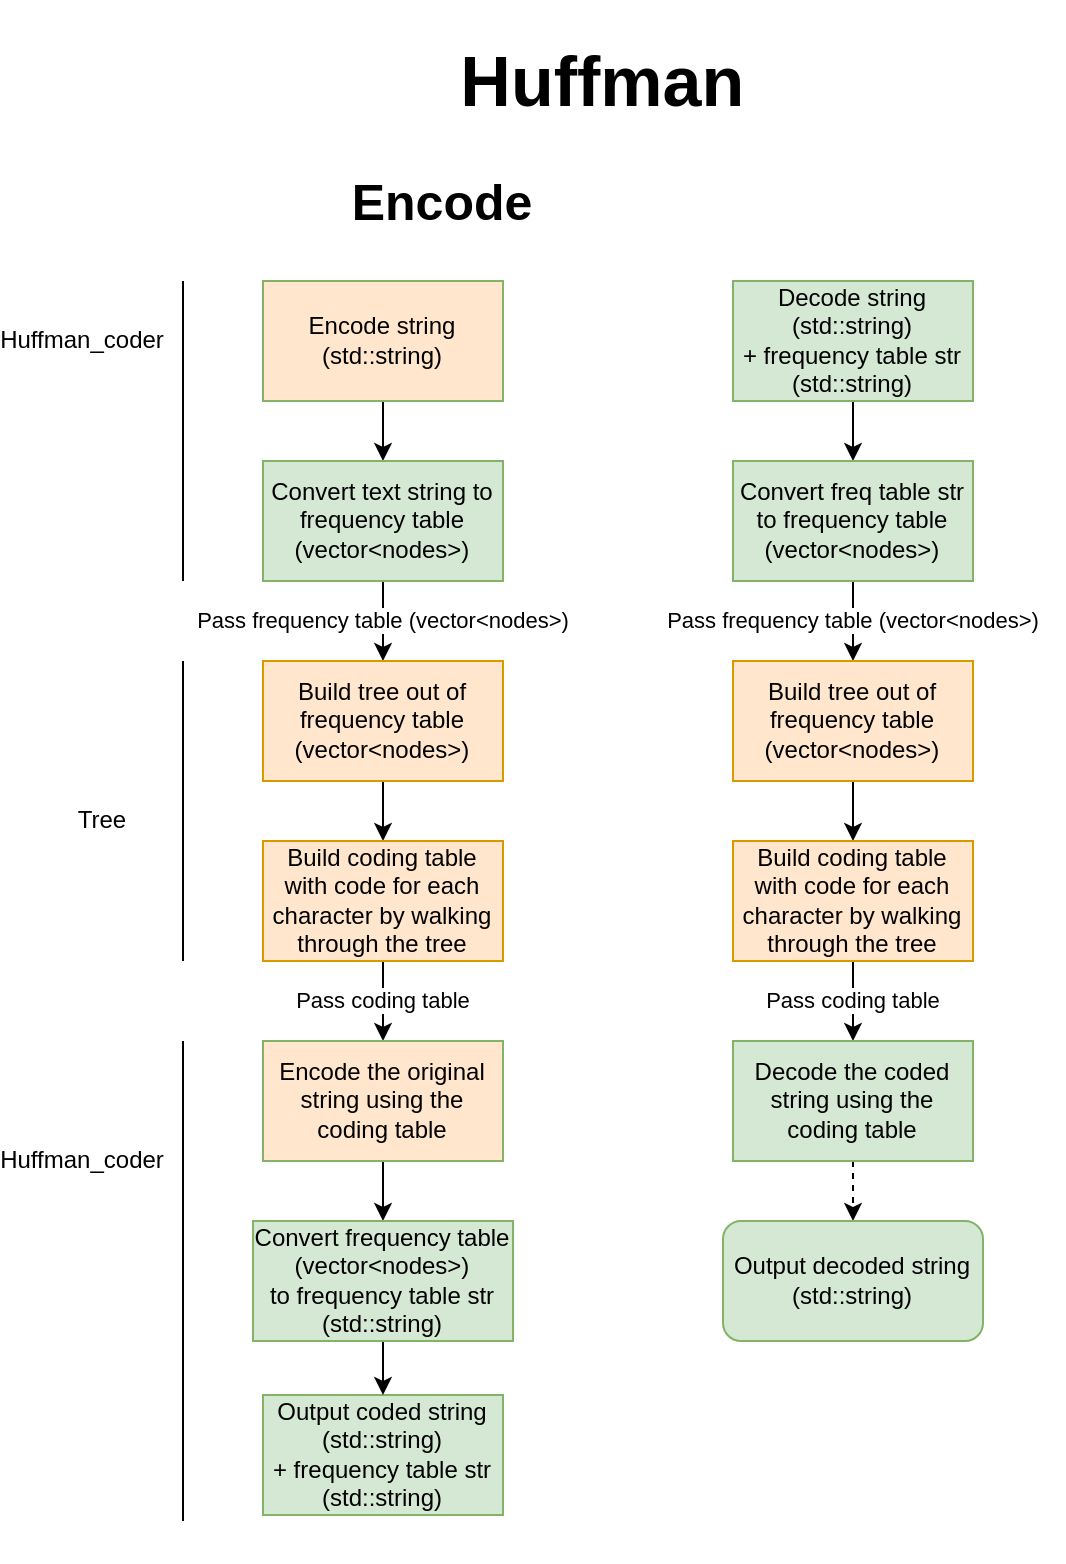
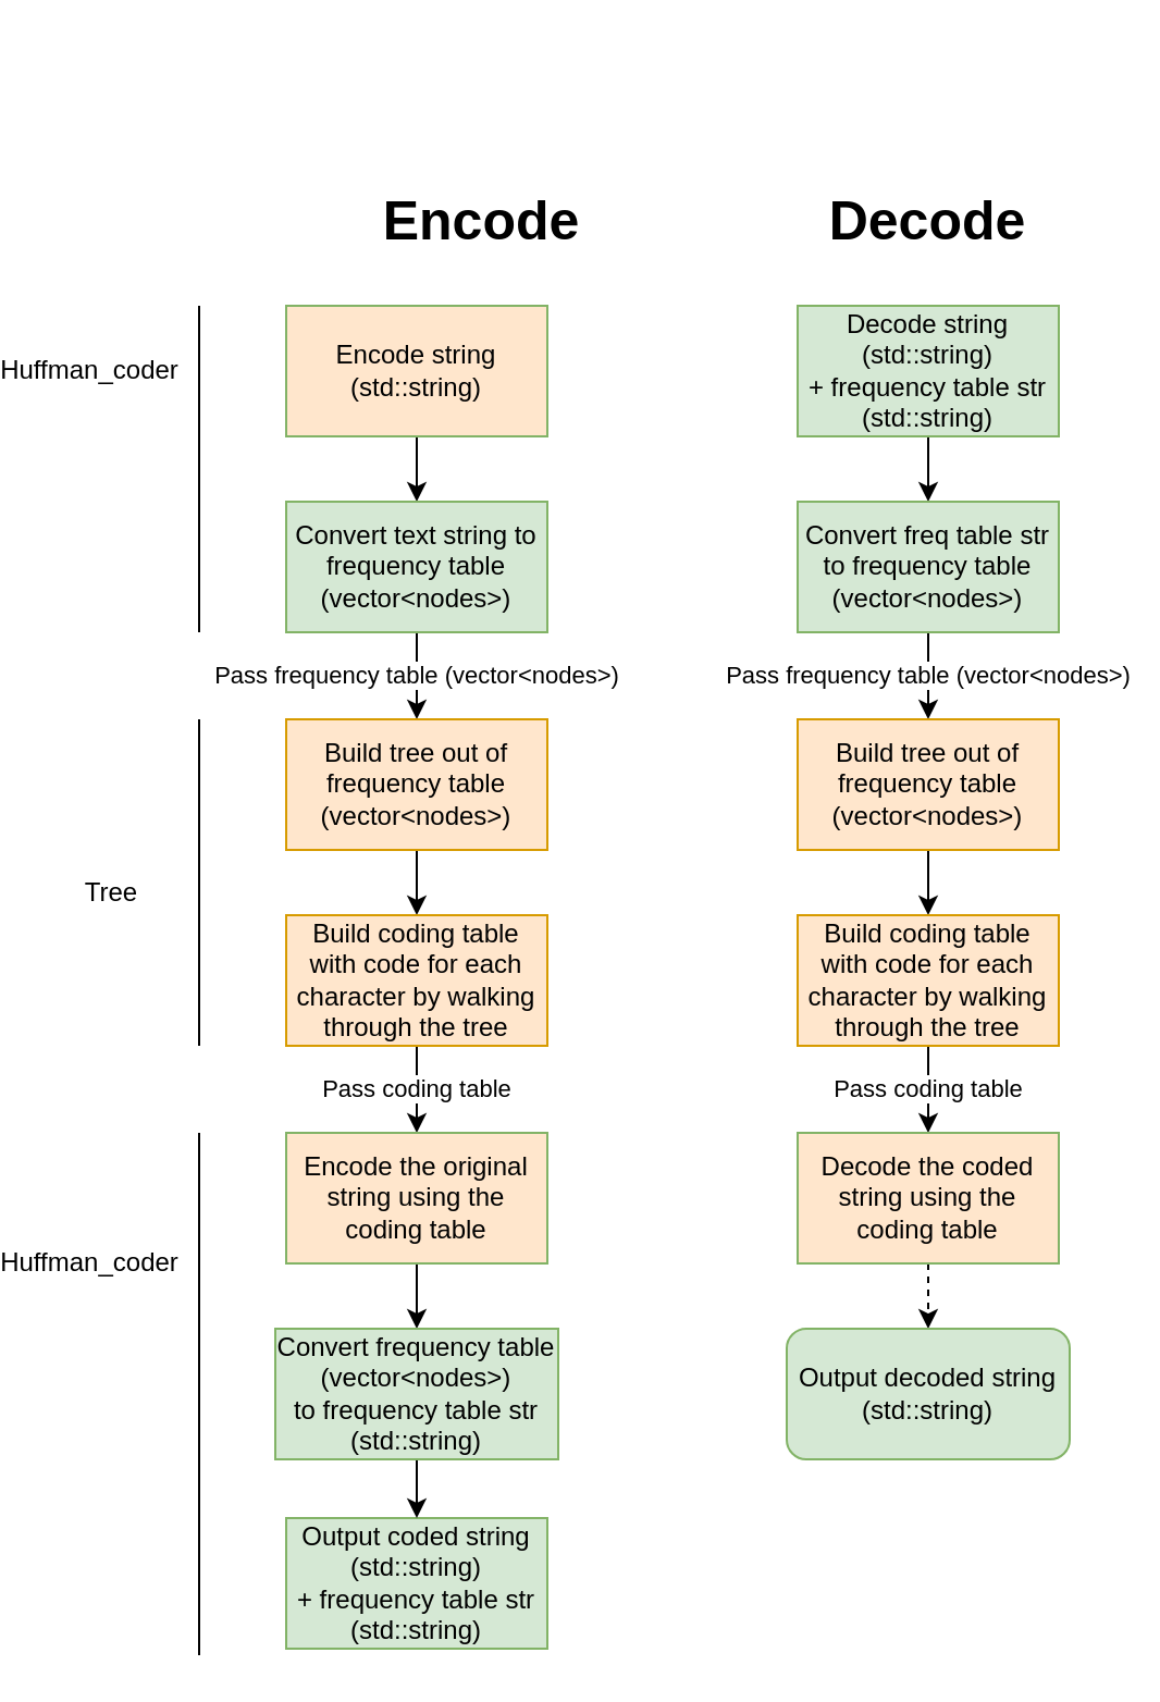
  <mxCell id="0" />
  <mxCell id="1" parent="0" />
  <mxCell id="2" style="edgeStyle=orthogonalEdgeStyle;rounded=0;orthogonalLoop=1;jettySize=auto;html=1;exitX=0.5;exitY=1;exitDx=0;exitDy=0;entryX=0.5;entryY=0;entryDx=0;entryDy=0;" edge="1" parent="1" source="3" target="5"><mxGeometry relative="1" as="geometry" /></mxCell>
  <mxCell id="3" value="Encode string (std::string)" style="rounded=0;whiteSpace=wrap;html=1;fillColor=#ffe6cc;strokeColor=#82b366;" vertex="1" parent="1"><mxGeometry x="130" y="140" width="120" height="60" as="geometry" /></mxCell>
  <mxCell id="4" value="Pass frequency table (vector&amp;lt;nodes&amp;gt;)" style="edgeStyle=orthogonalEdgeStyle;rounded=0;orthogonalLoop=1;jettySize=auto;html=1;exitX=0.5;exitY=1;exitDx=0;exitDy=0;entryX=0.5;entryY=0;entryDx=0;entryDy=0;" edge="1" parent="1" source="5" target="7"><mxGeometry relative="1" as="geometry" /></mxCell>
  <mxCell id="5" value="Convert text string to frequency table (vector&amp;lt;nodes&amp;gt;)" style="rounded=0;whiteSpace=wrap;html=1;fillColor=#d5e8d4;strokeColor=#82b366;" vertex="1" parent="1"><mxGeometry x="130" y="230" width="120" height="60" as="geometry" /></mxCell>
  <mxCell id="6" style="edgeStyle=orthogonalEdgeStyle;rounded=0;orthogonalLoop=1;jettySize=auto;html=1;exitX=0.5;exitY=1;exitDx=0;exitDy=0;entryX=0.5;entryY=0;entryDx=0;entryDy=0;" edge="1" parent="1" source="7" target="9"><mxGeometry relative="1" as="geometry" /></mxCell>
  <mxCell id="7" value="Build tree out of frequency table (vector&amp;lt;nodes&amp;gt;)" style="rounded=0;whiteSpace=wrap;html=1;fillColor=#ffe6cc;strokeColor=#d79b00;" vertex="1" parent="1"><mxGeometry x="130" y="330" width="120" height="60" as="geometry" /></mxCell>
  <mxCell id="8" value="Pass coding table" style="edgeStyle=orthogonalEdgeStyle;rounded=0;orthogonalLoop=1;jettySize=auto;html=1;exitX=0.5;exitY=1;exitDx=0;exitDy=0;entryX=0.5;entryY=0;entryDx=0;entryDy=0;" edge="1" parent="1" source="9" target="12"><mxGeometry relative="1" as="geometry" /></mxCell>
  <mxCell id="9" value="Build coding table with code for each character by walking through the tree" style="rounded=0;whiteSpace=wrap;html=1;fillColor=#ffe6cc;strokeColor=#d79b00;" vertex="1" parent="1"><mxGeometry x="130" y="420" width="120" height="60" as="geometry" /></mxCell>
- <mxCell id="10" value="&lt;font size=&quot;1&quot;&gt;&lt;b style=&quot;font-size: 35px&quot;&gt;Huffman&amp;nbsp;&lt;/b&gt;&lt;/font&gt;" style="text;html=1;strokeColor=none;fillColor=none;align=center;verticalAlign=middle;whiteSpace=wrap;rounded=0;" vertex="1" parent="1"><mxGeometry x="220" y="20" width="170" height="40" as="geometry" /></mxCell>
  <mxCell id="11" style="edgeStyle=orthogonalEdgeStyle;rounded=0;orthogonalLoop=1;jettySize=auto;html=1;exitX=0.5;exitY=1;exitDx=0;exitDy=0;entryX=0.5;entryY=0;entryDx=0;entryDy=0;" edge="1" parent="1" source="12" target="34"><mxGeometry relative="1" as="geometry" /></mxCell>
  <mxCell id="12" value="Encode the original string using the coding table" style="rounded=0;whiteSpace=wrap;html=1;fillColor=#ffe6cc;strokeColor=#82b366;" vertex="1" parent="1"><mxGeometry x="130" y="520" width="120" height="60" as="geometry" /></mxCell>
  <mxCell id="13" value="Output coded string (std::string)&lt;br&gt;+ frequency table str (std::string)" style="rounded=0;whiteSpace=wrap;html=1;fillColor=#d5e8d4;strokeColor=#82b366;" vertex="1" parent="1"><mxGeometry x="130" y="697" width="120" height="60" as="geometry" /></mxCell>
  <mxCell id="14" value="Tree" style="text;html=1;strokeColor=none;fillColor=none;align=center;verticalAlign=middle;whiteSpace=wrap;rounded=0;" vertex="1" parent="1"><mxGeometry x="30" y="400" width="40" height="20" as="geometry" /></mxCell>
  <mxCell id="15" value="Huffman_coder" style="text;html=1;strokeColor=none;fillColor=none;align=center;verticalAlign=middle;whiteSpace=wrap;rounded=0;" vertex="1" parent="1"><mxGeometry x="20" y="160" width="40" height="20" as="geometry" /></mxCell>
  <mxCell id="16" value="Huffman_coder" style="text;html=1;strokeColor=none;fillColor=none;align=center;verticalAlign=middle;whiteSpace=wrap;rounded=0;" vertex="1" parent="1"><mxGeometry x="20" y="570" width="40" height="20" as="geometry" /></mxCell>
  <mxCell id="17" value="" style="endArrow=none;html=1;" edge="1" parent="1"><mxGeometry width="50" height="50" relative="1" as="geometry"><mxPoint x="90" y="480" as="sourcePoint" /><mxPoint x="90" y="330" as="targetPoint" /></mxGeometry></mxCell>
  <mxCell id="18" value="" style="endArrow=none;html=1;" edge="1" parent="1"><mxGeometry width="50" height="50" relative="1" as="geometry"><mxPoint x="90" y="290" as="sourcePoint" /><mxPoint x="90" y="140" as="targetPoint" /></mxGeometry></mxCell>
  <mxCell id="19" value="" style="endArrow=none;html=1;" edge="1" parent="1"><mxGeometry width="50" height="50" relative="1" as="geometry"><mxPoint x="90" y="760" as="sourcePoint" /><mxPoint x="90" y="520" as="targetPoint" /></mxGeometry></mxCell>
  <mxCell id="20" style="edgeStyle=orthogonalEdgeStyle;rounded=0;orthogonalLoop=1;jettySize=auto;html=1;exitX=0.5;exitY=1;exitDx=0;exitDy=0;entryX=0.5;entryY=0;entryDx=0;entryDy=0;" edge="1" parent="1" source="21" target="23"><mxGeometry relative="1" as="geometry" /></mxCell>
  <mxCell id="21" value="Decode string&lt;br&gt;(std::string)&lt;br&gt;+ frequency table str (std::string)" style="rounded=0;whiteSpace=wrap;html=1;fillColor=#d5e8d4;strokeColor=#82b366;" vertex="1" parent="1"><mxGeometry x="365" y="140" width="120" height="60" as="geometry" /></mxCell>
  <mxCell id="22" value="Pass frequency table (vector&amp;lt;nodes&amp;gt;)" style="edgeStyle=orthogonalEdgeStyle;rounded=0;orthogonalLoop=1;jettySize=auto;html=1;exitX=0.5;exitY=1;exitDx=0;exitDy=0;entryX=0.5;entryY=0;entryDx=0;entryDy=0;" edge="1" parent="1" source="23" target="25"><mxGeometry relative="1" as="geometry" /></mxCell>
  <mxCell id="23" value="Convert freq table str to frequency table (vector&amp;lt;nodes&amp;gt;)" style="rounded=0;whiteSpace=wrap;html=1;fillColor=#d5e8d4;strokeColor=#82b366;" vertex="1" parent="1"><mxGeometry x="365" y="230" width="120" height="60" as="geometry" /></mxCell>
  <mxCell id="24" style="edgeStyle=orthogonalEdgeStyle;rounded=0;orthogonalLoop=1;jettySize=auto;html=1;exitX=0.5;exitY=1;exitDx=0;exitDy=0;entryX=0.5;entryY=0;entryDx=0;entryDy=0;" edge="1" parent="1" source="25" target="27"><mxGeometry relative="1" as="geometry" /></mxCell>
  <mxCell id="25" value="Build tree out of frequency table (vector&amp;lt;nodes&amp;gt;)" style="rounded=0;whiteSpace=wrap;html=1;fillColor=#ffe6cc;strokeColor=#d79b00;" vertex="1" parent="1"><mxGeometry x="365" y="330" width="120" height="60" as="geometry" /></mxCell>
  <mxCell id="26" value="Pass coding table" style="edgeStyle=orthogonalEdgeStyle;rounded=0;orthogonalLoop=1;jettySize=auto;html=1;exitX=0.5;exitY=1;exitDx=0;exitDy=0;entryX=0.5;entryY=0;entryDx=0;entryDy=0;" edge="1" parent="1" source="27" target="29"><mxGeometry relative="1" as="geometry" /></mxCell>
  <mxCell id="27" value="Build coding table with code for each character by walking through the tree" style="rounded=0;whiteSpace=wrap;html=1;fillColor=#ffe6cc;strokeColor=#d79b00;" vertex="1" parent="1"><mxGeometry x="365" y="420" width="120" height="60" as="geometry" /></mxCell>
  <mxCell id="28" style="edgeStyle=orthogonalEdgeStyle;rounded=0;orthogonalLoop=1;jettySize=auto;html=1;exitX=0.5;exitY=1;exitDx=0;exitDy=0;entryX=0.5;entryY=0;entryDx=0;entryDy=0;dashed=1;" edge="1" parent="1" source="29" target="30"><mxGeometry relative="1" as="geometry" /></mxCell>
- <mxCell id="29" value="Decode the coded string using the coding table" style="rounded=0;whiteSpace=wrap;html=1;fillColor=#d5e8d4;strokeColor=#82b366;" vertex="1" parent="1"><mxGeometry x="365" y="520" width="120" height="60" as="geometry" /></mxCell>
+ <mxCell id="29" value="Decode the coded string using the coding table" style="rounded=0;whiteSpace=wrap;html=1;fillColor=#ffe6cc;strokeColor=#82b366;" vertex="1" parent="1"><mxGeometry x="365" y="520" width="120" height="60" as="geometry" /></mxCell>
  <mxCell id="30" value="Output decoded string (std::string)" style="whiteSpace=wrap;html=1;fillColor=#d5e8d4;strokeColor=#82b366;rounded=1;" vertex="1" parent="1"><mxGeometry x="360" y="610" width="130" height="60" as="geometry" /></mxCell>
  <mxCell id="31" value="&lt;font style=&quot;font-size: 25px&quot;&gt;&lt;b&gt;Encode&lt;/b&gt;&lt;/font&gt;" style="text;html=1;strokeColor=none;fillColor=none;align=center;verticalAlign=middle;whiteSpace=wrap;rounded=0;" vertex="1" parent="1"><mxGeometry x="135" y="80" width="170" height="40" as="geometry" /></mxCell>
+ <mxCell id="32" value="&lt;font style=&quot;font-size: 25px&quot;&gt;&lt;b&gt;Decode&lt;/b&gt;&lt;/font&gt;" style="text;html=1;strokeColor=none;fillColor=none;align=center;verticalAlign=middle;whiteSpace=wrap;rounded=0;" vertex="1" parent="1"><mxGeometry x="340" y="80" width="170" height="40" as="geometry" /></mxCell>
  <mxCell id="33" style="edgeStyle=orthogonalEdgeStyle;rounded=0;orthogonalLoop=1;jettySize=auto;html=1;exitX=0.5;exitY=1;exitDx=0;exitDy=0;entryX=0.5;entryY=0;entryDx=0;entryDy=0;" edge="1" parent="1" source="34" target="13"><mxGeometry relative="1" as="geometry" /></mxCell>
  <mxCell id="34" value="Convert frequency table &lt;br&gt;(vector&amp;lt;nodes&amp;gt;) &lt;br&gt;to frequency table str&lt;br&gt;(std::string)" style="rounded=0;whiteSpace=wrap;html=1;fillColor=#d5e8d4;strokeColor=#82b366;" vertex="1" parent="1"><mxGeometry x="125" y="610" width="130" height="60" as="geometry" /></mxCell>
